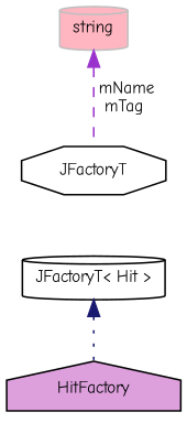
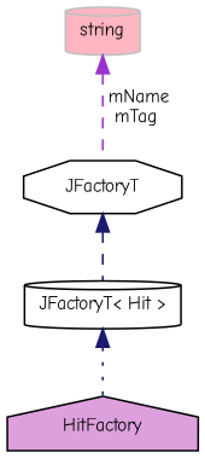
  digraph {
    fontname="Comic Neue"
    node [color=black fillcolor=white fontname="Comic Neue" fontsize=10 shape=cylinder style=filled]
    edge [color=midnightblue dir=back fontname="Comic Neue" fontsize=10 labelfontname=Helvetica labelfontsize=10 style=dashed]
    n1 [fillcolor=plum fontcolor=black height=0.2 label=HitFactory shape=house width=0.4]
    n2 [height=0.2 label="JFactoryT\< Hit \>" width=0.4]
    n3 [height=0.2 label=JFactoryT shape=octagon width=0.4]
    n4 [color=grey75 fillcolor=lightpink height=0.2 label=string width=0.4]
    n2 -> n1 [style=dotted]
+   n3 -> n2
    n4 -> n3 [color=darkorchid3 label=" mName\nmTag"]
  }
